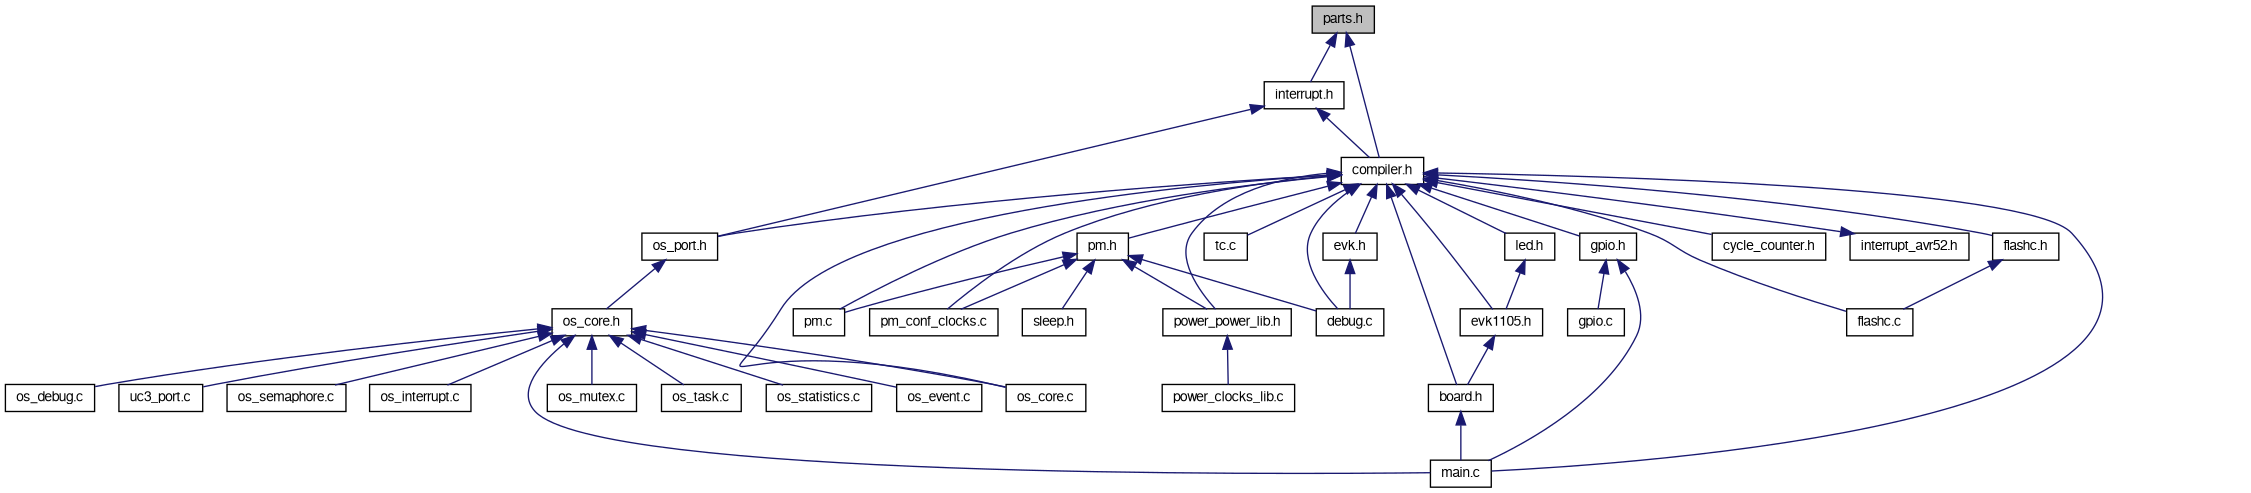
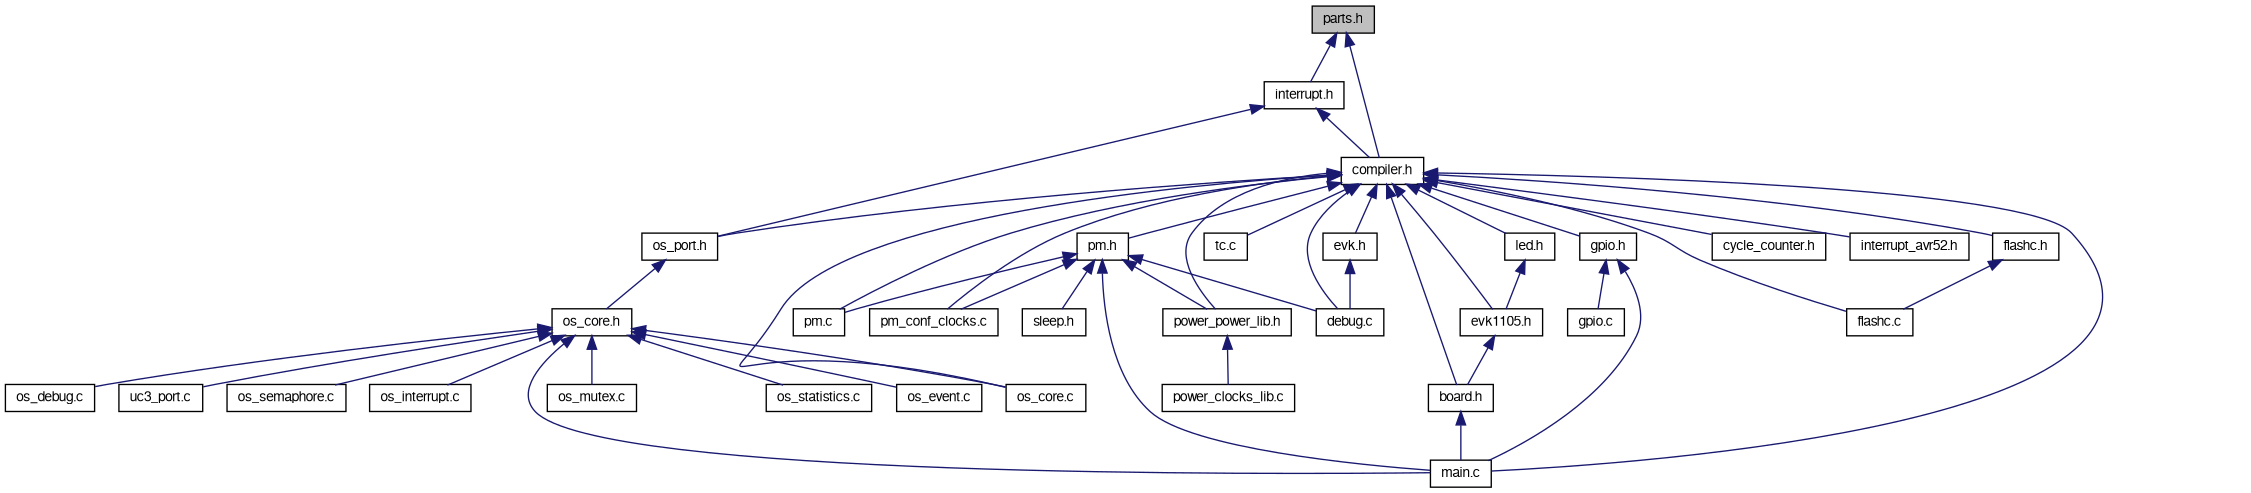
  digraph {
    node [color=black fillcolor=white fontname=FreeSans fontsize=10 shape=record style=filled]
    edge [color=midnightblue dir=back fontname=FreeSans fontsize=10 labelfontname=FreeSans labelfontsize=10 style=solid]
    n1 [fillcolor=grey75 fontcolor=black height=0.2 label="parts.h" width=0.4]
    n2 [height=0.2 label="compiler.h" width=0.4]
    n3 [height=0.2 label="interrupt.h" width=0.4]
    n4 [height=0.2 label="os_port.h" width=0.4]
    n5 [height=0.2 label="os_core.c" width=0.4]
    n6 [height=0.2 label="power_power_lib.h" width=0.4]
    n7 [height=0.2 label="pm.h" width=0.4]
    n8 [height=0.2 label="pm.c" width=0.4]
    n9 [height=0.2 label="pm_conf_clocks.c" width=0.4]
    n10 [height=0.2 label="debug.c" width=0.4]
    n11 [height=0.2 label="tc.c" width=0.4]
    n12 [height=0.2 label="board.h" width=0.4]
    n13 [height=0.2 label="evk1105.h" width=0.4]
    n14 [height=0.2 label="led.h" width=0.4]
    n15 [height=0.2 label="gpio.h" width=0.4]
    n16 [height=0.2 label="evk.h" width=0.4]
    n17 [height=0.2 label="flashc.c" width=0.4]
    n18 [height=0.2 label="flashc.h" width=0.4]
    n19 [height=0.2 label="cycle_counter.h" width=0.4]
    n20 [height=0.2 label="interrupt_avr52.h" width=0.4]
    n21 [height=0.2 label="main.c" width=0.4]
    n22 [height=0.2 label="os_core.h" width=0.4]
    n23 [height=0.2 label="power_clocks_lib.c" width=0.4]
    n24 [height=0.2 label="sleep.h" width=0.4]
    n25 [height=0.2 label="gpio.c" width=0.4]
    n26 [height=0.2 label="os_mutex.c" width=0.4]
-   n27 [height=0.2 label="os_task.c" width=0.4]
    n28 [height=0.2 label="os_statistics.c" width=0.4]
    n29 [height=0.2 label="os_event.c" width=0.4]
    n30 [height=0.2 label="os_debug.c" width=0.4]
    n31 [height=0.2 label="uc3_port.c" width=0.4]
    n32 [height=0.2 label="os_semaphore.c" width=0.4]
    n33 [height=0.2 label="os_interrupt.c" width=0.4]
    n1 -> n2
    n1 -> n3
    n2 -> n4
    n2 -> n5
    n2 -> n6
    n2 -> n7
    n2 -> n8
    n2 -> n9
    n2 -> n10
    n2 -> n11
    n2 -> n12
    n2 -> n13
    n2 -> n14
    n2 -> n15
    n2 -> n16
    n2 -> n17
    n2 -> n18
    n2 -> n19
-   n20 -> n2
+   n2 -> n20
    n2 -> n21
    n3 -> n2
    n3 -> n4
    n4 -> n22
    n6 -> n23
    n7 -> n6
    n7 -> n8
    n7 -> n9
    n7 -> n10
+   n7 -> n21
    n7 -> n24
    n12 -> n21
    n13 -> n12
    n14 -> n13
    n15 -> n21
    n15 -> n25
    n16 -> n10
    n18 -> n17
    n22 -> n5
    n22 -> n21
    n22 -> n26
-   n22 -> n27
    n22 -> n28
    n22 -> n29
    n22 -> n30
    n22 -> n31
    n22 -> n32
    n22 -> n33
  }
